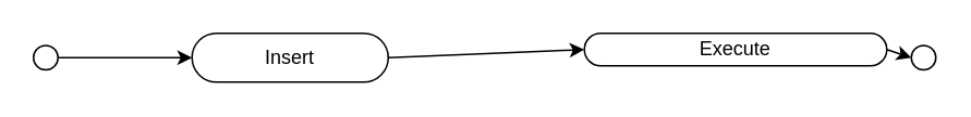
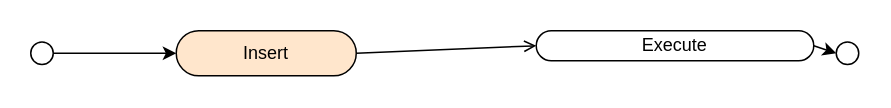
  <mxCell id="0" />
  <mxCell id="1" parent="0" />
  <mxCell id="2" value="" style="ellipse;whiteSpace=wrap;html=1;aspect=fixed;" parent="1" vertex="1"><mxGeometry x="20" y="27.5" width="15" height="15" as="geometry" /></mxCell>
- <mxCell id="3" value="Insert" style="rounded=1;whiteSpace=wrap;html=1;absoluteArcSize=1;imageWidth=24;arcSize=30;" parent="1" vertex="1"><mxGeometry x="117" y="20" width="120" height="30" as="geometry" /></mxCell>
+ <mxCell id="3" value="Insert" style="rounded=1;whiteSpace=wrap;html=1;absoluteArcSize=1;imageWidth=24;arcSize=30;fillColor=#ffe6cc;" parent="1" vertex="1"><mxGeometry x="117" y="20" width="120" height="30" as="geometry" /></mxCell>
  <mxCell id="4" value="Execute" style="rounded=1;whiteSpace=wrap;html=1;absoluteArcSize=1;imageWidth=24;arcSize=30;" parent="1" vertex="1"><mxGeometry x="357" y="20" width="185" height="20" as="geometry" /></mxCell>
  <mxCell id="5" value="" style="ellipse;whiteSpace=wrap;html=1;aspect=fixed;" parent="1" vertex="1"><mxGeometry x="557" y="27.5" width="15" height="15" as="geometry" /></mxCell>
  <mxCell id="6" value="" style="endArrow=classic;html=1;exitX=1;exitY=0.5;exitDx=0;exitDy=0;entryX=0;entryY=0.5;entryDx=0;entryDy=0;" edge="1" parent="1" source="2" target="3"><mxGeometry width="50" height="50" relative="1" as="geometry"><mxPoint x="287" y="220" as="sourcePoint" /><mxPoint x="337" y="170" as="targetPoint" /></mxGeometry></mxCell>
- <mxCell id="7" value="" style="endArrow=classic;html=1;exitX=1;exitY=0.5;exitDx=0;exitDy=0;entryX=0;entryY=0.5;entryDx=0;entryDy=0;" edge="1" parent="1" source="3" target="4"><mxGeometry width="50" height="50" relative="1" as="geometry"><mxPoint x="287" y="220" as="sourcePoint" /><mxPoint x="337" y="170" as="targetPoint" /></mxGeometry></mxCell>
+ <mxCell id="7" value="" style="endArrow=open;html=1;exitX=1;exitY=0.5;exitDx=0;exitDy=0;entryX=0;entryY=0.5;entryDx=0;entryDy=0;" edge="1" parent="1" source="3" target="4"><mxGeometry width="50" height="50" relative="1" as="geometry"><mxPoint x="287" y="220" as="sourcePoint" /><mxPoint x="337" y="170" as="targetPoint" /></mxGeometry></mxCell>
  <mxCell id="8" value="" style="endArrow=classic;html=1;exitX=1;exitY=0.5;exitDx=0;exitDy=0;entryX=0;entryY=0.5;entryDx=0;entryDy=0;" edge="1" parent="1" source="4" target="5"><mxGeometry width="50" height="50" relative="1" as="geometry"><mxPoint x="287" y="220" as="sourcePoint" /><mxPoint x="337" y="170" as="targetPoint" /></mxGeometry></mxCell>
